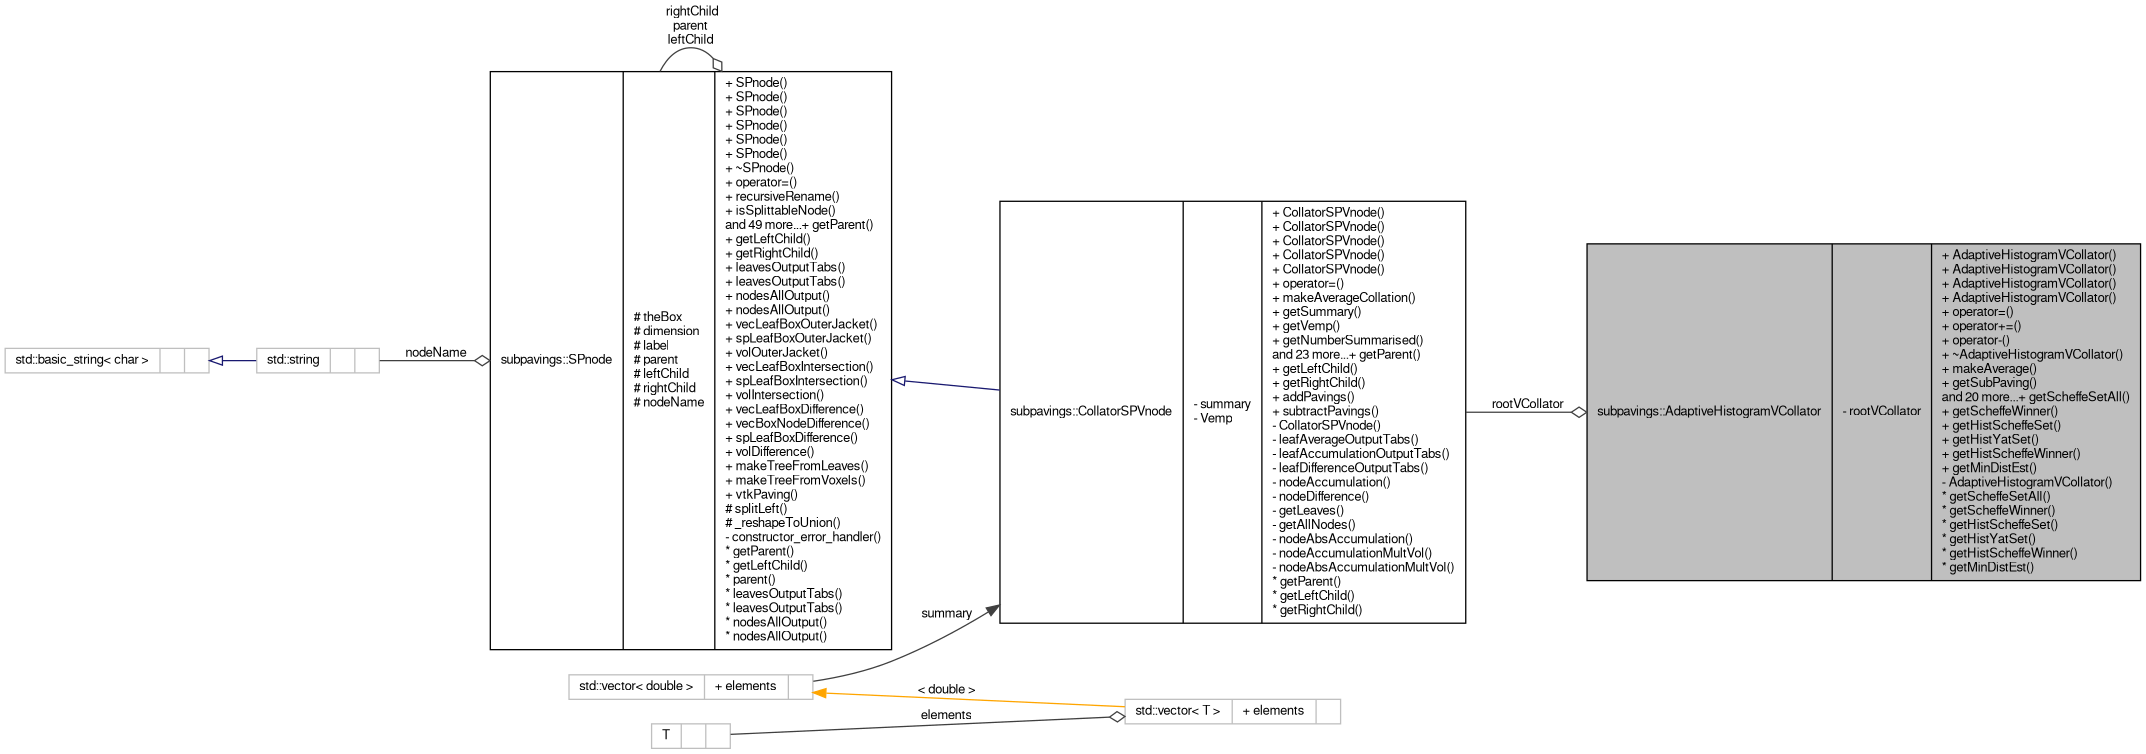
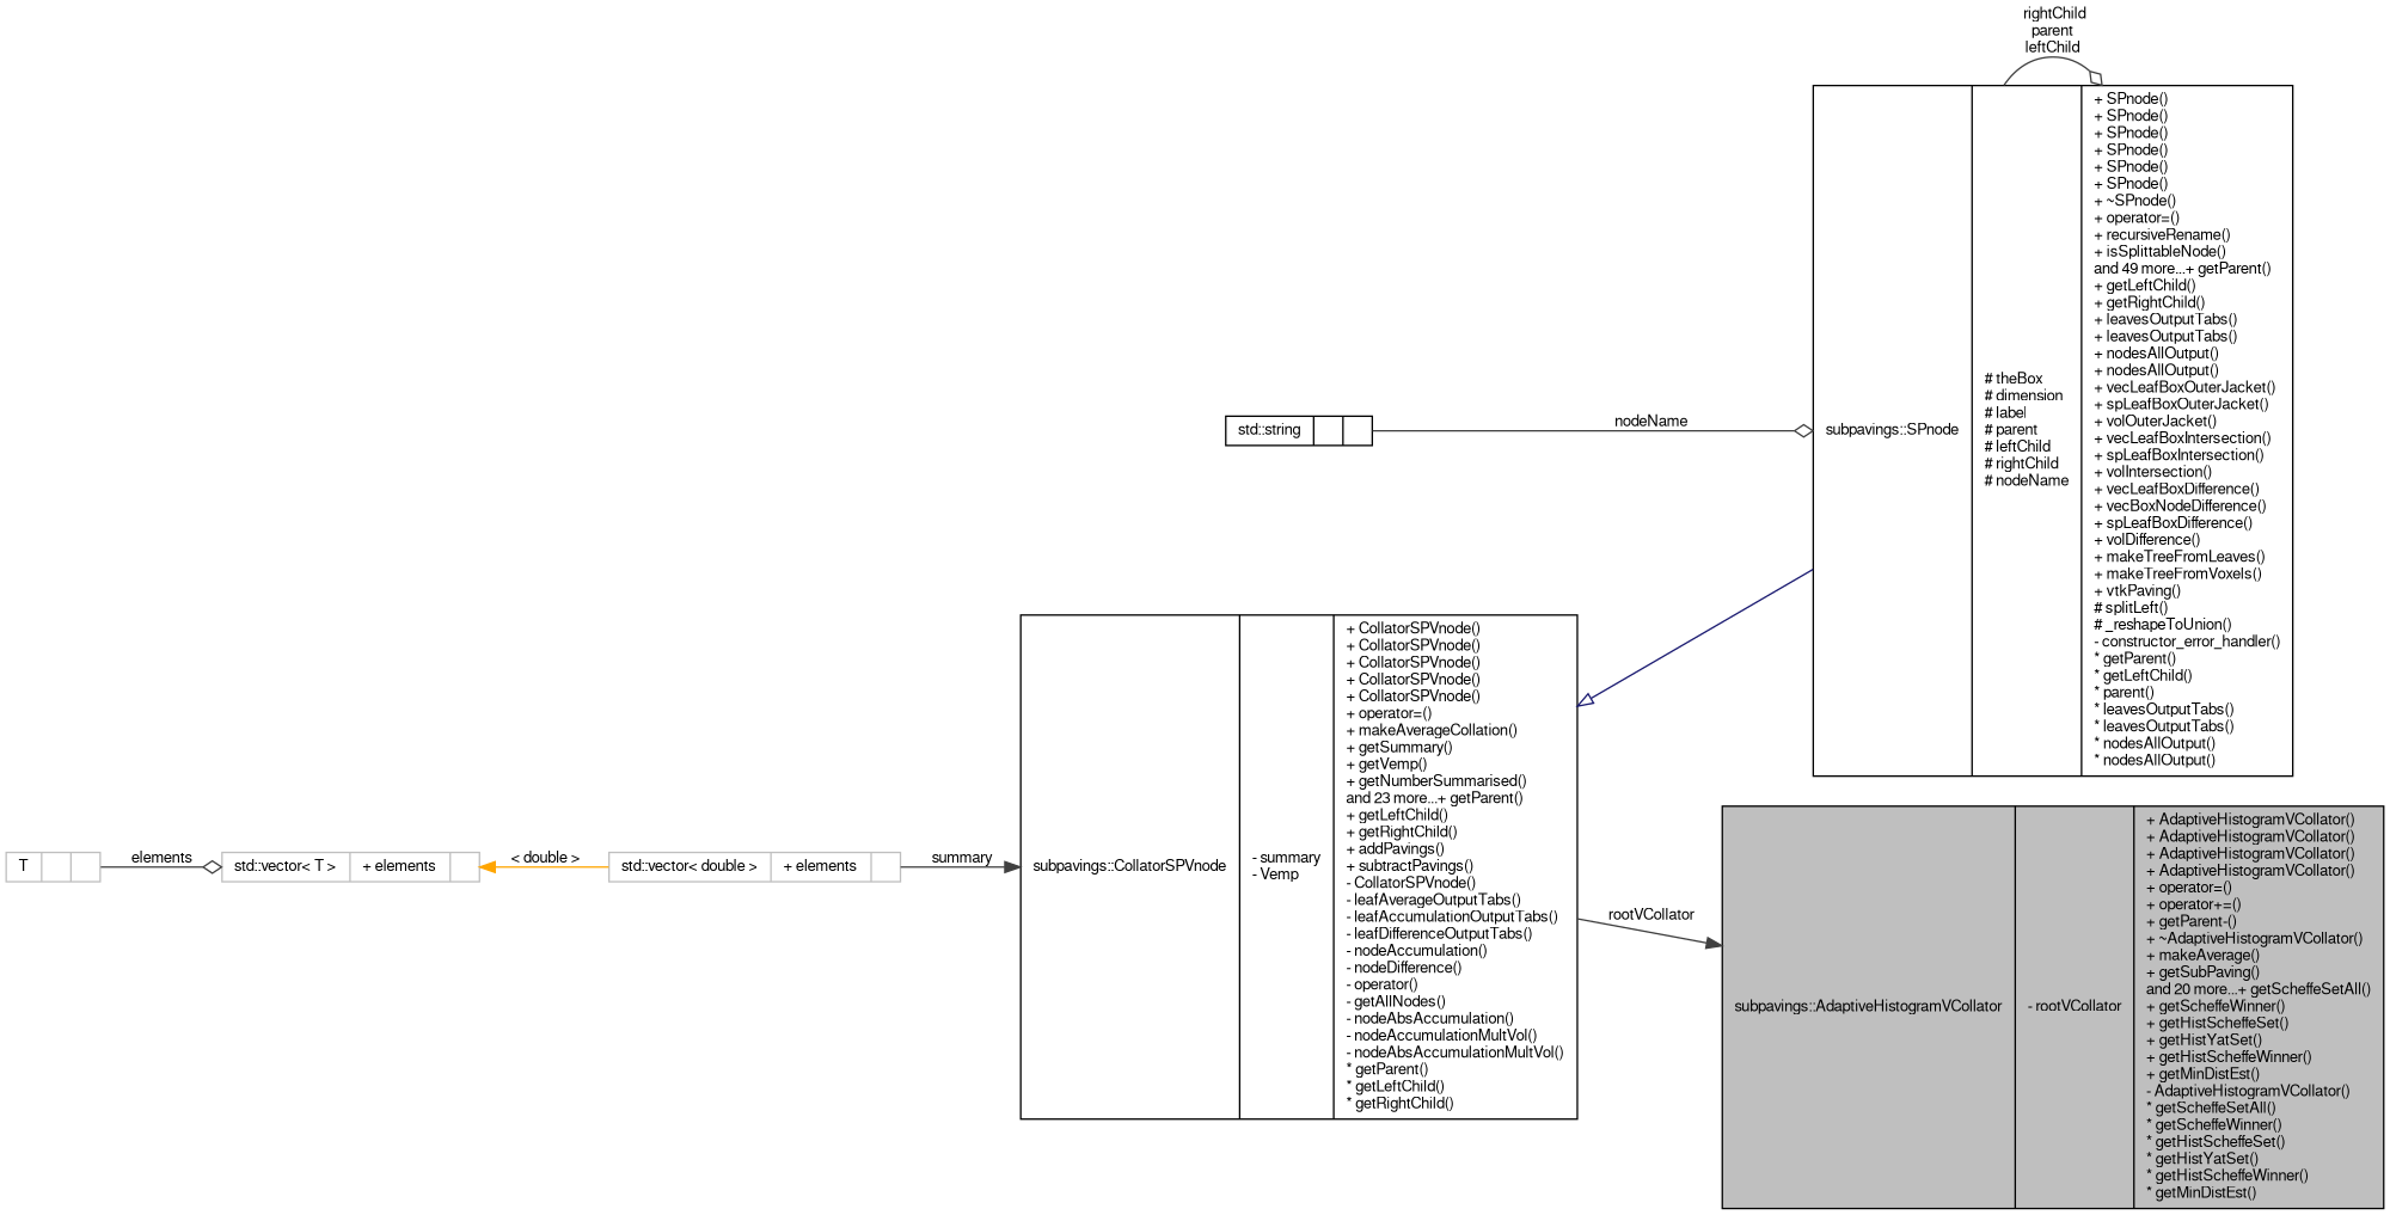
  digraph {
    rankdir=LR
    node [color=grey75 fillcolor=white fontname=FreeSans fontsize=10 shape=record style=filled]
    edge [arrowhead=odiamond color=grey25 fontname=FreeSans fontsize=10 labelfontname=FreeSans labelfontsize=10 style=solid]
-   n1 [color=black fillcolor=grey75 fontcolor=black height=0.2 label="{subpavings::AdaptiveHistogramVCollator\n|- rootVCollator\l|+ AdaptiveHistogramVCollator()\l+ AdaptiveHistogramVCollator()\l+ AdaptiveHistogramVCollator()\l+ AdaptiveHistogramVCollator()\l+ operator=()\l+ operator+=()\l+ operator-()\l+ ~AdaptiveHistogramVCollator()\l+ makeAverage()\l+ getSubPaving()\land 20 more...+ getScheffeSetAll()\l+ getScheffeWinner()\l+ getHistScheffeSet()\l+ getHistYatSet()\l+ getHistScheffeWinner()\l+ getMinDistEst()\l- AdaptiveHistogramVCollator()\l* getScheffeSetAll()\l* getScheffeWinner()\l* getHistScheffeSet()\l* getHistYatSet()\l* getHistScheffeWinner()\l* getMinDistEst()\l}" width=0.4]
-   n2 [color=black height=0.2 label="{subpavings::CollatorSPVnode\n|- summary\l- Vemp\l|+ CollatorSPVnode()\l+ CollatorSPVnode()\l+ CollatorSPVnode()\l+ CollatorSPVnode()\l+ CollatorSPVnode()\l+ operator=()\l+ makeAverageCollation()\l+ getSummary()\l+ getVemp()\l+ getNumberSummarised()\land 23 more...+ getParent()\l+ getLeftChild()\l+ getRightChild()\l+ addPavings()\l+ subtractPavings()\l- CollatorSPVnode()\l- leafAverageOutputTabs()\l- leafAccumulationOutputTabs()\l- leafDifferenceOutputTabs()\l- nodeAccumulation()\l- nodeDifference()\l- getLeaves()\l- getAllNodes()\l- nodeAbsAccumulation()\l- nodeAccumulationMultVol()\l- nodeAbsAccumulationMultVol()\l* getParent()\l* getLeftChild()\l* getRightChild()\l}" width=0.4]
+   n1 [color=black fillcolor=grey75 fontcolor=black height=0.2 label="{subpavings::AdaptiveHistogramVCollator\n|- rootVCollator\l|+ AdaptiveHistogramVCollator()\l+ AdaptiveHistogramVCollator()\l+ AdaptiveHistogramVCollator()\l+ AdaptiveHistogramVCollator()\l+ operator=()\l+ operator+=()\l+ getParent-()\l+ ~AdaptiveHistogramVCollator()\l+ makeAverage()\l+ getSubPaving()\land 20 more...+ getScheffeSetAll()\l+ getScheffeWinner()\l+ getHistScheffeSet()\l+ getHistYatSet()\l+ getHistScheffeWinner()\l+ getMinDistEst()\l- AdaptiveHistogramVCollator()\l* getScheffeSetAll()\l* getScheffeWinner()\l* getHistScheffeSet()\l* getHistYatSet()\l* getHistScheffeWinner()\l* getMinDistEst()\l}" width=0.4]
+   n2 [color=black height=0.2 label="{subpavings::CollatorSPVnode\n|- summary\l- Vemp\l|+ CollatorSPVnode()\l+ CollatorSPVnode()\l+ CollatorSPVnode()\l+ CollatorSPVnode()\l+ CollatorSPVnode()\l+ operator=()\l+ makeAverageCollation()\l+ getSummary()\l+ getVemp()\l+ getNumberSummarised()\land 23 more...+ getParent()\l+ getLeftChild()\l+ getRightChild()\l+ addPavings()\l+ subtractPavings()\l- CollatorSPVnode()\l- leafAverageOutputTabs()\l- leafAccumulationOutputTabs()\l- leafDifferenceOutputTabs()\l- nodeAccumulation()\l- nodeDifference()\l- operator()\l- getAllNodes()\l- nodeAbsAccumulation()\l- nodeAccumulationMultVol()\l- nodeAbsAccumulationMultVol()\l* getParent()\l* getLeftChild()\l* getRightChild()\l}" width=0.4]
    n3 [color=black height=0.2 label="{subpavings::SPnode\n|# theBox\l# dimension\l# label\l# parent\l# leftChild\l# rightChild\l# nodeName\l|+ SPnode()\l+ SPnode()\l+ SPnode()\l+ SPnode()\l+ SPnode()\l+ SPnode()\l+ ~SPnode()\l+ operator=()\l+ recursiveRename()\l+ isSplittableNode()\land 49 more...+ getParent()\l+ getLeftChild()\l+ getRightChild()\l+ leavesOutputTabs()\l+ leavesOutputTabs()\l+ nodesAllOutput()\l+ nodesAllOutput()\l+ vecLeafBoxOuterJacket()\l+ spLeafBoxOuterJacket()\l+ volOuterJacket()\l+ vecLeafBoxIntersection()\l+ spLeafBoxIntersection()\l+ volIntersection()\l+ vecLeafBoxDifference()\l+ vecBoxNodeDifference()\l+ spLeafBoxDifference()\l+ volDifference()\l+ makeTreeFromLeaves()\l+ makeTreeFromVoxels()\l+ vtkPaving()\l# splitLeft()\l# _reshapeToUnion()\l- constructor_error_handler()\l* getParent()\l* getLeftChild()\l* parent()\l* leavesOutputTabs()\l* leavesOutputTabs()\l* nodesAllOutput()\l* nodesAllOutput()\l}" width=0.4]
-   n4 [height=0.2 label="{std::string\n||}" width=0.4]
-   n5 [height=0.2 label="{std::basic_string\< char \>\n||}" width=0.4]
+   n4 [color=black height=0.2 label="{std::string\n||}" width=0.4]
    n6 [height=0.2 label="{std::vector\< double \>\n|+ elements\l|}" width=0.4]
    n7 [height=0.2 label="{std::vector\< T \>\n|+ elements\l|}" width=0.4]
    n8 [height=0.2 label="{T\n||}" width=0.4]
-   n2 -> n1 [label=" rootVCollator"]
-   n3 -> n2 [arrowtail=onormal color=midnightblue dir=back arrowhead=""]
+   n2 -> n1 [arrowhead=normal label=" rootVCollator"]
+   n2 -> n3 [arrowtail=onormal color=midnightblue dir=back arrowhead=""]
    n3 -> n3 [label=" rightChild\nparent\nleftChild"]
    n4 -> n3 [label=" nodeName"]
-   n5 -> n4 [arrowtail=onormal color=midnightblue dir=back arrowhead=""]
    n6 -> n2 [arrowhead=normal label=" summary"]
-   n6 -> n7 [color=orange dir=back label=" \< double \>" arrowhead=""]
+   n7 -> n6 [color=orange dir=back label=" \< double \>" arrowhead=""]
    n8 -> n7 [label=" elements"]
  }
